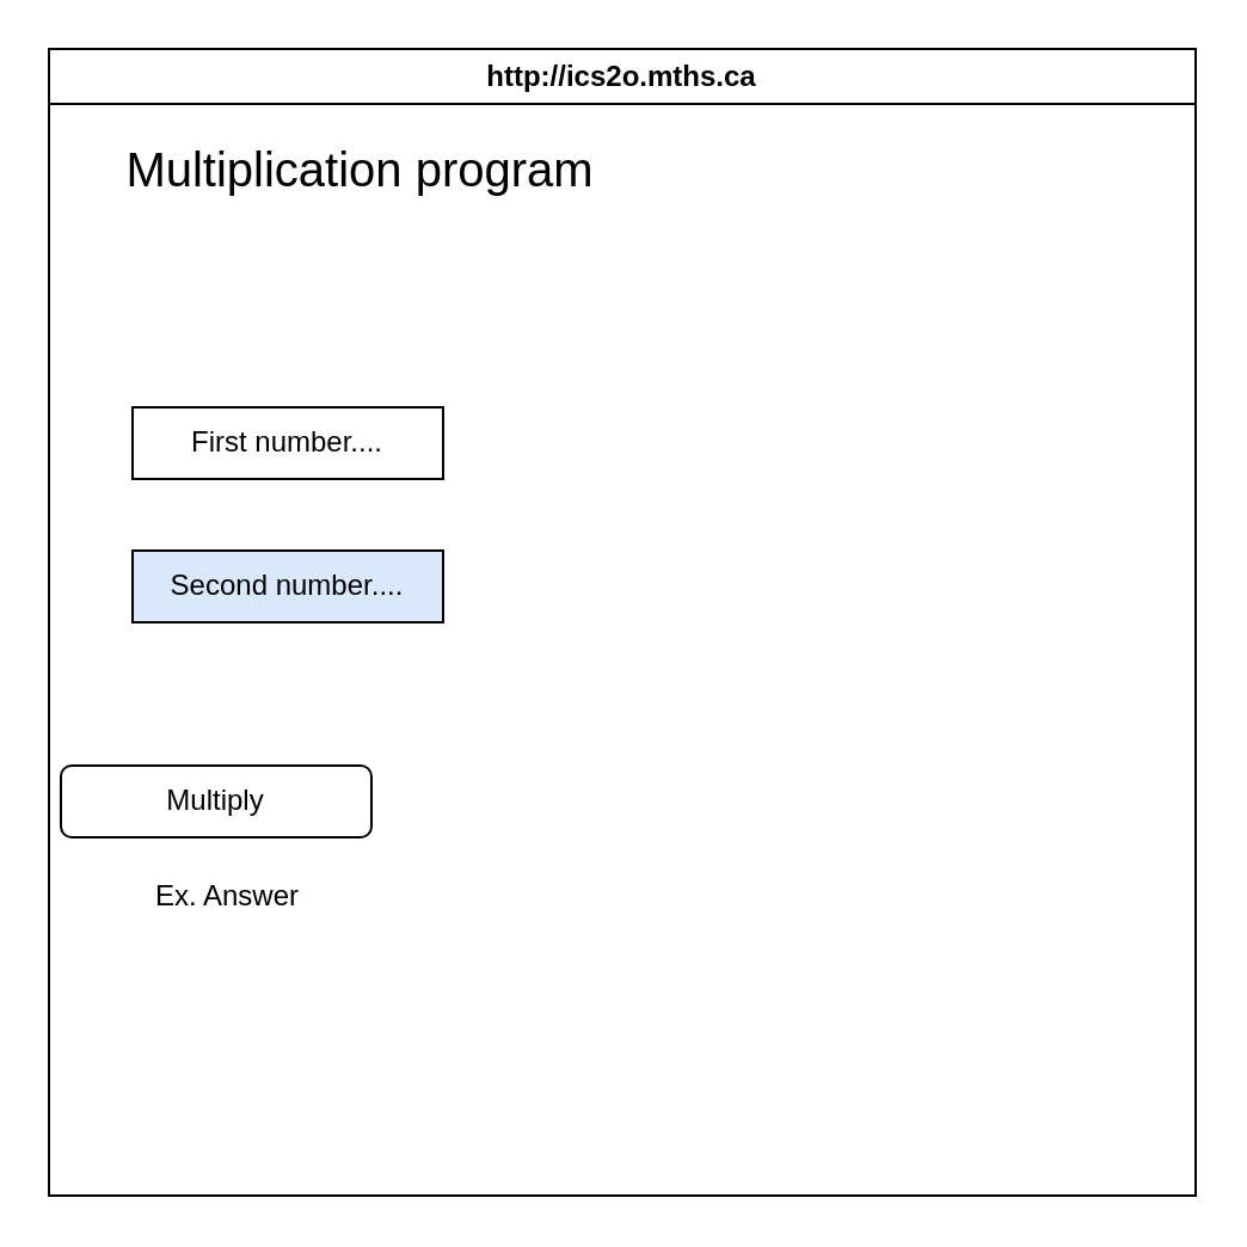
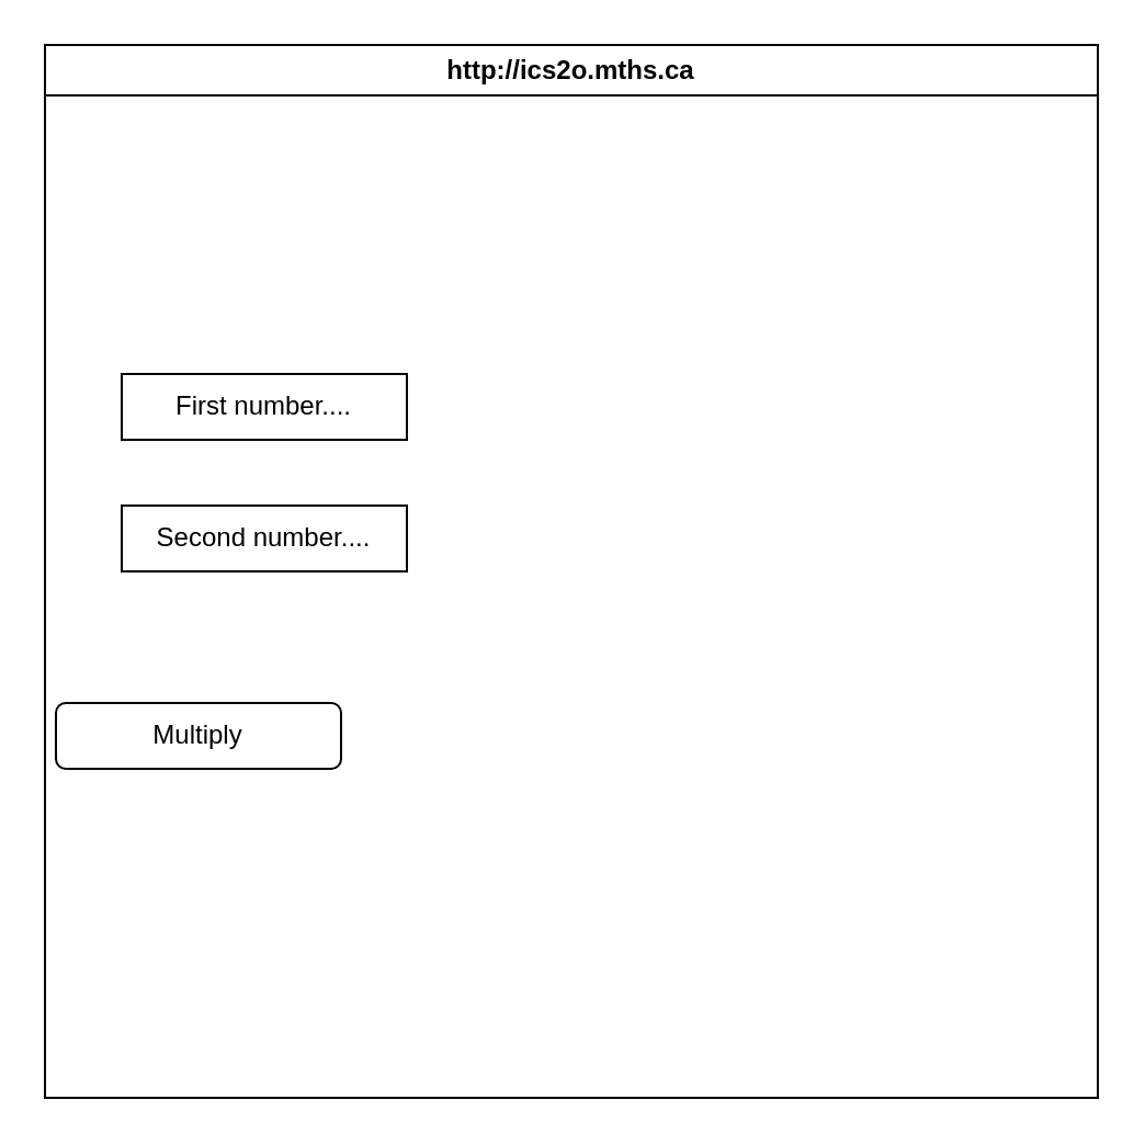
  <mxCell id="0" />
  <mxCell id="1" parent="0" />
  <mxCell id="2" value="http://ics2o.mths.ca" style="swimlane;whiteSpace=wrap;html=1;" parent="1" vertex="1"><mxGeometry x="20" y="20" width="480" height="480" as="geometry" /></mxCell>
  <mxCell id="3" value="First number...." style="rounded=0;whiteSpace=wrap;html=1;" parent="2" vertex="1"><mxGeometry x="35" y="150" width="130" height="30" as="geometry" /></mxCell>
- <mxCell id="4" value="Second number...." style="rounded=0;whiteSpace=wrap;html=1;fillColor=#dae8fc;" parent="2" vertex="1"><mxGeometry x="35" y="210" width="130" height="30" as="geometry" /></mxCell>
+ <mxCell id="4" value="Second number...." style="rounded=0;whiteSpace=wrap;html=1;" parent="2" vertex="1"><mxGeometry x="35" y="210" width="130" height="30" as="geometry" /></mxCell>
  <mxCell id="5" value="Multiply" style="rounded=1;whiteSpace=wrap;html=1;" parent="2" vertex="1"><mxGeometry x="5" y="300" width="130" height="30" as="geometry" /></mxCell>
- <mxCell id="6" value="Ex. Answer" style="text;html=1;strokeColor=none;fillColor=none;align=center;verticalAlign=middle;whiteSpace=wrap;rounded=0;" parent="2" vertex="1"><mxGeometry x="40" y="340" width="70" height="30" as="geometry" /></mxCell>
- <mxCell id="7" value="Multiplication program" style="text;html=1;align=center;verticalAlign=middle;resizable=0;points=[];autosize=1;strokeColor=none;fillColor=none;fontSize=20;" vertex="1" parent="2"><mxGeometry x="20" y="30" width="220" height="40" as="geometry" /></mxCell>
